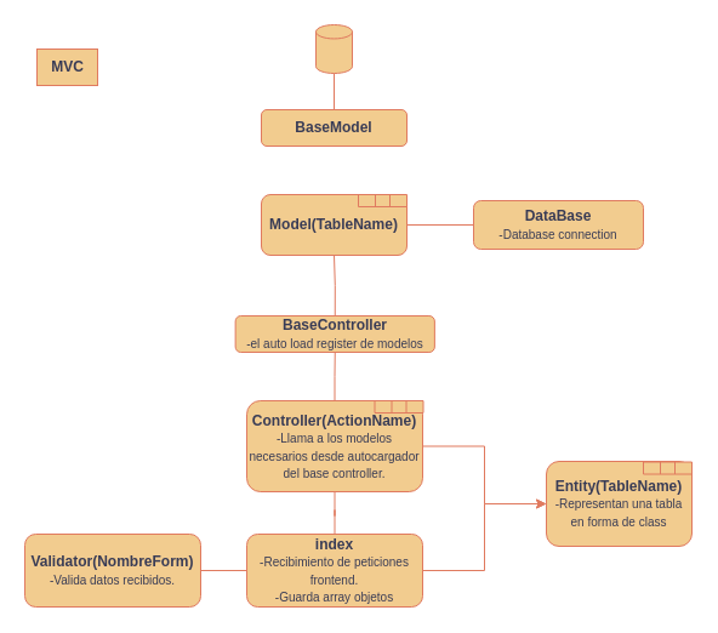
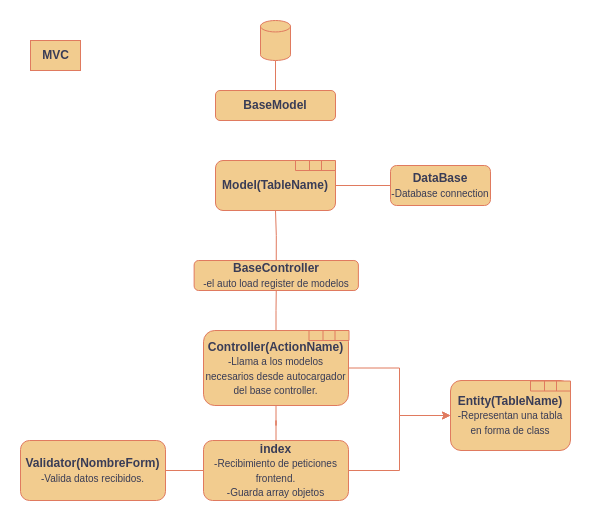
  <mxCell id="0" />
  <mxCell id="1" parent="0" />
  <mxCell id="2" value="&lt;b&gt;BaseModel&lt;/b&gt;" style="rounded=1;whiteSpace=wrap;html=1;fontSize=12;glass=0;strokeWidth=1;shadow=0;labelBackgroundColor=none;fillColor=#F2CC8F;strokeColor=#E07A5F;fontColor=#393C56;" parent="1" vertex="1"><mxGeometry x="215" y="90" width="120" height="30" as="geometry" /></mxCell>
- <mxCell id="3" value="&lt;b&gt;DataBase&lt;br&gt;&lt;/b&gt;&lt;font style=&quot;font-size: 10px;&quot;&gt;-Database connection&lt;/font&gt;" style="rounded=1;whiteSpace=wrap;html=1;fontSize=12;glass=0;strokeWidth=1;shadow=0;labelBackgroundColor=none;fillColor=#F2CC8F;strokeColor=#E07A5F;fontColor=#393C56;" parent="1" vertex="1"><mxGeometry x="390" y="165" width="140" height="40" as="geometry" /></mxCell>
+ <mxCell id="3" value="&lt;b&gt;DataBase&lt;br&gt;&lt;/b&gt;&lt;font style=&quot;font-size: 10px;&quot;&gt;-Database connection&lt;/font&gt;" style="rounded=1;whiteSpace=wrap;html=1;fontSize=12;glass=0;strokeWidth=1;shadow=0;labelBackgroundColor=none;fillColor=#F2CC8F;strokeColor=#E07A5F;fontColor=#393C56;" parent="1" vertex="1"><mxGeometry x="390" y="165" width="100" height="40" as="geometry" /></mxCell>
  <mxCell id="4" style="edgeStyle=orthogonalEdgeStyle;rounded=0;orthogonalLoop=1;jettySize=auto;html=1;exitX=1;exitY=0.5;exitDx=0;exitDy=0;entryX=0;entryY=0.5;entryDx=0;entryDy=0;endArrow=none;endFill=0;labelBackgroundColor=none;strokeColor=#E07A5F;fontColor=default;" parent="1" source="28" target="3" edge="1"><mxGeometry relative="1" as="geometry" /></mxCell>
  <mxCell id="5" value="" style="shape=cylinder3;whiteSpace=wrap;html=1;boundedLbl=1;backgroundOutline=1;size=5.724;labelBackgroundColor=none;fillColor=#F2CC8F;strokeColor=#E07A5F;fontColor=#393C56;" parent="1" vertex="1"><mxGeometry x="260" y="20" width="30" height="40" as="geometry" /></mxCell>
  <mxCell id="6" style="edgeStyle=orthogonalEdgeStyle;rounded=0;orthogonalLoop=1;jettySize=auto;html=1;exitX=0.5;exitY=0;exitDx=0;exitDy=0;entryX=0.5;entryY=1;entryDx=0;entryDy=0;entryPerimeter=0;endArrow=none;endFill=0;labelBackgroundColor=none;strokeColor=#E07A5F;fontColor=default;" parent="1" source="2" target="5" edge="1"><mxGeometry relative="1" as="geometry" /></mxCell>
  <mxCell id="7" style="edgeStyle=orthogonalEdgeStyle;rounded=0;orthogonalLoop=1;jettySize=auto;html=1;entryX=0.5;entryY=1;entryDx=0;entryDy=0;endArrow=none;endFill=0;labelBackgroundColor=none;strokeColor=#E07A5F;fontColor=default;exitX=0.5;exitY=0;exitDx=0;exitDy=0;" parent="1" source="36" target="28" edge="1"><mxGeometry relative="1" as="geometry" /></mxCell>
  <mxCell id="8" style="edgeStyle=orthogonalEdgeStyle;rounded=0;orthogonalLoop=1;jettySize=auto;html=1;entryX=0;entryY=0.5;entryDx=0;entryDy=0;labelBackgroundColor=none;strokeColor=#E07A5F;fontColor=default;" parent="1" source="11" target="21" edge="1"><mxGeometry relative="1" as="geometry" /></mxCell>
  <mxCell id="9" style="edgeStyle=orthogonalEdgeStyle;rounded=0;orthogonalLoop=1;jettySize=auto;html=1;exitX=0;exitY=0.5;exitDx=0;exitDy=0;endArrow=none;endFill=0;labelBackgroundColor=none;strokeColor=#E07A5F;fontColor=default;" parent="1" source="11" target="12" edge="1"><mxGeometry relative="1" as="geometry" /></mxCell>
  <mxCell id="10" style="edgeStyle=orthogonalEdgeStyle;rounded=0;orthogonalLoop=1;jettySize=auto;html=1;entryX=0.5;entryY=1;entryDx=0;entryDy=0;endArrow=none;endFill=0;labelBackgroundColor=none;strokeColor=#E07A5F;fontColor=default;" parent="1" source="11" target="14" edge="1"><mxGeometry relative="1" as="geometry" /></mxCell>
  <mxCell id="11" value="&lt;b&gt;index&lt;br&gt;&lt;/b&gt;&lt;font style=&quot;font-size: 10px;&quot;&gt;-Recibimiento de peticiones frontend.&lt;br&gt;-Guarda array objetos&lt;br&gt;&lt;/font&gt;" style="rounded=1;whiteSpace=wrap;html=1;fontSize=12;glass=0;strokeWidth=1;shadow=0;labelBackgroundColor=none;fillColor=#F2CC8F;strokeColor=#E07A5F;fontColor=#393C56;" parent="1" vertex="1"><mxGeometry x="203" y="440" width="145" height="60" as="geometry" /></mxCell>
  <mxCell id="12" value="&lt;b&gt;Validator(NombreForm)&lt;br&gt;&lt;/b&gt;&lt;font style=&quot;font-size: 10px;&quot;&gt;-Valida datos recibidos.&lt;/font&gt;" style="rounded=1;whiteSpace=wrap;html=1;fontSize=12;glass=0;strokeWidth=1;shadow=0;labelBackgroundColor=none;fillColor=#F2CC8F;strokeColor=#E07A5F;fontColor=#393C56;" parent="1" vertex="1"><mxGeometry x="20" y="440" width="145" height="60" as="geometry" /></mxCell>
  <mxCell id="13" value="" style="group;labelBackgroundColor=none;fontColor=#393C56;" parent="1" vertex="1" connectable="0"><mxGeometry x="203.01" y="330" width="145.5" height="75" as="geometry" /></mxCell>
  <mxCell id="14" value="&lt;b&gt;Controller(ActionName)&lt;br&gt;&lt;/b&gt;&lt;font style=&quot;font-size: 10px;&quot;&gt;-Llama a los modelos necesarios desde autocargador del base controller.&lt;/font&gt;&lt;b&gt;&lt;br&gt;&lt;/b&gt;" style="rounded=1;whiteSpace=wrap;html=1;fontSize=12;glass=0;strokeWidth=1;shadow=0;labelBackgroundColor=none;fillColor=#F2CC8F;strokeColor=#E07A5F;fontColor=#393C56;" parent="13" vertex="1"><mxGeometry width="145" height="75" as="geometry" /></mxCell>
  <mxCell id="15" value="" style="shape=table;startSize=0;container=1;collapsible=0;childLayout=tableLayout;fontSize=16;labelBackgroundColor=none;fillColor=#F2CC8F;strokeColor=#E07A5F;fontColor=#393C56;" parent="13" vertex="1"><mxGeometry x="105.5" width="40" height="10" as="geometry" /></mxCell>
  <mxCell id="16" value="" style="shape=tableRow;horizontal=0;startSize=0;swimlaneHead=0;swimlaneBody=0;strokeColor=#E07A5F;top=0;left=0;bottom=0;right=0;collapsible=0;dropTarget=0;fillColor=none;points=[[0,0.5],[1,0.5]];portConstraint=eastwest;fontSize=16;swimlaneLine=1;labelBackgroundColor=none;fontColor=#393C56;" parent="15" vertex="1"><mxGeometry width="40" height="10" as="geometry" /></mxCell>
  <mxCell id="17" value="" style="shape=partialRectangle;html=1;whiteSpace=wrap;connectable=0;strokeColor=#E07A5F;overflow=hidden;fillColor=none;top=0;left=0;bottom=0;right=0;pointerEvents=1;fontSize=16;labelBackgroundColor=none;fontColor=#393C56;" parent="16" vertex="1"><mxGeometry width="14" height="10" as="geometry"><mxRectangle width="14" height="10" as="alternateBounds" /></mxGeometry></mxCell>
  <mxCell id="18" value="" style="shape=partialRectangle;html=1;whiteSpace=wrap;connectable=0;strokeColor=#E07A5F;overflow=hidden;fillColor=none;top=0;left=0;bottom=0;right=0;pointerEvents=1;fontSize=16;labelBackgroundColor=none;fontColor=#393C56;" parent="16" vertex="1"><mxGeometry x="14" width="12" height="10" as="geometry"><mxRectangle width="12" height="10" as="alternateBounds" /></mxGeometry></mxCell>
  <mxCell id="19" value="" style="shape=partialRectangle;html=1;whiteSpace=wrap;connectable=0;strokeColor=#E07A5F;overflow=hidden;fillColor=none;top=0;left=0;bottom=0;right=0;pointerEvents=1;fontSize=16;labelBackgroundColor=none;fontColor=#393C56;" parent="16" vertex="1"><mxGeometry x="26" width="14" height="10" as="geometry"><mxRectangle width="14" height="10" as="alternateBounds" /></mxGeometry></mxCell>
  <mxCell id="20" value="" style="group;labelBackgroundColor=none;fontColor=#393C56;" parent="1" vertex="1" connectable="0"><mxGeometry x="450" y="380" width="120" height="70.5" as="geometry" /></mxCell>
  <mxCell id="21" value="&lt;b&gt;Entity(TableName)&lt;br&gt;&lt;/b&gt;&lt;font style=&quot;font-size: 10px;&quot;&gt;-Representan una tabla en forma de class&lt;/font&gt;" style="rounded=1;whiteSpace=wrap;html=1;fontSize=12;glass=0;strokeWidth=1;shadow=0;labelBackgroundColor=none;fillColor=#F2CC8F;strokeColor=#E07A5F;fontColor=#393C56;" parent="20" vertex="1"><mxGeometry width="120" height="70" as="geometry" /></mxCell>
  <mxCell id="22" value="" style="shape=table;startSize=0;container=1;collapsible=0;childLayout=tableLayout;fontSize=16;labelBackgroundColor=none;fillColor=#F2CC8F;strokeColor=#E07A5F;fontColor=#393C56;" parent="20" vertex="1"><mxGeometry x="80" y="0.5" width="40" height="10" as="geometry" /></mxCell>
  <mxCell id="23" value="" style="shape=tableRow;horizontal=0;startSize=0;swimlaneHead=0;swimlaneBody=0;strokeColor=#E07A5F;top=0;left=0;bottom=0;right=0;collapsible=0;dropTarget=0;fillColor=none;points=[[0,0.5],[1,0.5]];portConstraint=eastwest;fontSize=16;swimlaneLine=1;labelBackgroundColor=none;fontColor=#393C56;" parent="22" vertex="1"><mxGeometry width="40" height="10" as="geometry" /></mxCell>
  <mxCell id="24" value="" style="shape=partialRectangle;html=1;whiteSpace=wrap;connectable=0;strokeColor=#E07A5F;overflow=hidden;fillColor=none;top=0;left=0;bottom=0;right=0;pointerEvents=1;fontSize=16;labelBackgroundColor=none;fontColor=#393C56;" parent="23" vertex="1"><mxGeometry width="14" height="10" as="geometry"><mxRectangle width="14" height="10" as="alternateBounds" /></mxGeometry></mxCell>
  <mxCell id="25" value="" style="shape=partialRectangle;html=1;whiteSpace=wrap;connectable=0;strokeColor=#E07A5F;overflow=hidden;fillColor=none;top=0;left=0;bottom=0;right=0;pointerEvents=1;fontSize=16;labelBackgroundColor=none;fontColor=#393C56;" parent="23" vertex="1"><mxGeometry x="14" width="12" height="10" as="geometry"><mxRectangle width="12" height="10" as="alternateBounds" /></mxGeometry></mxCell>
  <mxCell id="26" value="" style="shape=partialRectangle;html=1;whiteSpace=wrap;connectable=0;strokeColor=#E07A5F;overflow=hidden;fillColor=none;top=0;left=0;bottom=0;right=0;pointerEvents=1;fontSize=16;labelBackgroundColor=none;fontColor=#393C56;" parent="23" vertex="1"><mxGeometry x="26" width="14" height="10" as="geometry"><mxRectangle width="14" height="10" as="alternateBounds" /></mxGeometry></mxCell>
  <mxCell id="27" value="" style="group;labelBackgroundColor=none;fontColor=#393C56;" parent="1" vertex="1" connectable="0"><mxGeometry x="215" y="160" width="120" height="50" as="geometry" /></mxCell>
  <mxCell id="28" value="&lt;b&gt;Model(TableName)&lt;/b&gt;" style="rounded=1;whiteSpace=wrap;html=1;fontSize=12;glass=0;strokeWidth=1;shadow=0;labelBackgroundColor=none;fillColor=#F2CC8F;strokeColor=#E07A5F;fontColor=#393C56;" parent="27" vertex="1"><mxGeometry width="120" height="50" as="geometry" /></mxCell>
  <mxCell id="29" value="" style="shape=table;startSize=0;container=1;collapsible=0;childLayout=tableLayout;fontSize=16;labelBackgroundColor=none;fillColor=#F2CC8F;strokeColor=#E07A5F;fontColor=#393C56;" parent="27" vertex="1"><mxGeometry x="80" width="40" height="10" as="geometry" /></mxCell>
  <mxCell id="30" value="" style="shape=tableRow;horizontal=0;startSize=0;swimlaneHead=0;swimlaneBody=0;strokeColor=#E07A5F;top=0;left=0;bottom=0;right=0;collapsible=0;dropTarget=0;fillColor=none;points=[[0,0.5],[1,0.5]];portConstraint=eastwest;fontSize=16;swimlaneLine=1;labelBackgroundColor=none;fontColor=#393C56;" parent="29" vertex="1"><mxGeometry width="40" height="10" as="geometry" /></mxCell>
  <mxCell id="31" value="" style="shape=partialRectangle;html=1;whiteSpace=wrap;connectable=0;strokeColor=#E07A5F;overflow=hidden;fillColor=none;top=0;left=0;bottom=0;right=0;pointerEvents=1;fontSize=16;labelBackgroundColor=none;fontColor=#393C56;" parent="30" vertex="1"><mxGeometry width="14" height="10" as="geometry"><mxRectangle width="14" height="10" as="alternateBounds" /></mxGeometry></mxCell>
  <mxCell id="32" value="" style="shape=partialRectangle;html=1;whiteSpace=wrap;connectable=0;strokeColor=#E07A5F;overflow=hidden;fillColor=none;top=0;left=0;bottom=0;right=0;pointerEvents=1;fontSize=16;labelBackgroundColor=none;fontColor=#393C56;" parent="30" vertex="1"><mxGeometry x="14" width="12" height="10" as="geometry"><mxRectangle width="12" height="10" as="alternateBounds" /></mxGeometry></mxCell>
  <mxCell id="33" value="" style="shape=partialRectangle;html=1;whiteSpace=wrap;connectable=0;strokeColor=#E07A5F;overflow=hidden;fillColor=none;top=0;left=0;bottom=0;right=0;pointerEvents=1;fontSize=16;labelBackgroundColor=none;fontColor=#393C56;" parent="30" vertex="1"><mxGeometry x="26" width="14" height="10" as="geometry"><mxRectangle width="14" height="10" as="alternateBounds" /></mxGeometry></mxCell>
  <mxCell id="34" value="MVC" style="text;html=1;align=center;verticalAlign=middle;resizable=0;points=[];autosize=1;strokeColor=#E07A5F;fillColor=#F2CC8F;fontStyle=1;horizontal=1;labelBackgroundColor=none;fontColor=#393C56;" parent="1" vertex="1"><mxGeometry x="30" y="40" width="50" height="30" as="geometry" /></mxCell>
  <mxCell id="35" style="edgeStyle=orthogonalEdgeStyle;rounded=0;orthogonalLoop=1;jettySize=auto;html=1;exitX=1;exitY=0.5;exitDx=0;exitDy=0;entryX=0;entryY=0.5;entryDx=0;entryDy=0;labelBackgroundColor=none;strokeColor=#E07A5F;fontColor=default;" parent="1" source="14" target="21" edge="1"><mxGeometry relative="1" as="geometry" /></mxCell>
  <mxCell id="36" value="&lt;b&gt;BaseController&lt;/b&gt;&lt;br&gt;&lt;font style=&quot;font-size: 10px;&quot;&gt;-el auto load register de modelos&lt;/font&gt;" style="rounded=1;whiteSpace=wrap;html=1;fontSize=12;glass=0;strokeWidth=1;shadow=0;labelBackgroundColor=none;fillColor=#F2CC8F;strokeColor=#E07A5F;fontColor=#393C56;" parent="1" vertex="1"><mxGeometry x="193.63" y="260" width="164.25" height="30" as="geometry" /></mxCell>
  <mxCell id="37" style="edgeStyle=orthogonalEdgeStyle;rounded=0;orthogonalLoop=1;jettySize=auto;html=1;entryX=0.5;entryY=1;entryDx=0;entryDy=0;endArrow=none;endFill=0;labelBackgroundColor=none;strokeColor=#E07A5F;fontColor=default;" parent="1" source="14" target="36" edge="1"><mxGeometry relative="1" as="geometry" /></mxCell>
